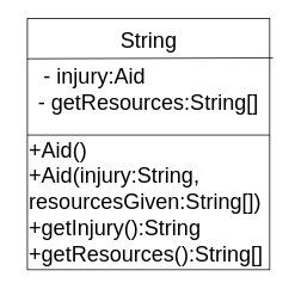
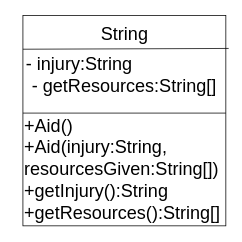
  <mxCell id="0" />
  <mxCell id="1" parent="0" />
  <mxCell id="2" value="" style="group" vertex="1" connectable="0" parent="1"><mxGeometry x="30" y="20" width="270" height="280" as="geometry" /></mxCell>
  <mxCell id="3" value="" style="rounded=0;whiteSpace=wrap;html=1;" vertex="1" parent="2"><mxGeometry width="270" height="280" as="geometry" /></mxCell>
  <mxCell id="4" value="&lt;font style=&quot;font-size: 24px;&quot;&gt;String&lt;/font&gt;" style="text;html=1;strokeColor=none;fillColor=none;align=center;verticalAlign=middle;whiteSpace=wrap;rounded=0;" vertex="1" parent="2"><mxGeometry x="83" width="105" height="50" as="geometry" /></mxCell>
  <mxCell id="5" value="" style="endArrow=none;html=1;fontSize=24;entryX=1.014;entryY=0.157;entryDx=0;entryDy=0;entryPerimeter=0;" edge="1" parent="2" target="3"><mxGeometry width="50" height="50" relative="1" as="geometry"><mxPoint y="45" as="sourcePoint" /><mxPoint x="290" y="150" as="targetPoint" /></mxGeometry></mxCell>
- <mxCell id="6" value="- injury:Aid" style="text;html=1;strokeColor=none;fillColor=none;align=center;verticalAlign=middle;whiteSpace=wrap;rounded=0;fontSize=24;" vertex="1" parent="2"><mxGeometry x="-10" y="50" width="170" height="30" as="geometry" /></mxCell>
+ <mxCell id="6" value="- injury:String" style="text;html=1;strokeColor=none;fillColor=none;align=center;verticalAlign=middle;whiteSpace=wrap;rounded=0;fontSize=24;" vertex="1" parent="2"><mxGeometry x="-10" y="50" width="170" height="30" as="geometry" /></mxCell>
  <mxCell id="7" value="- getResources:String[]" style="text;html=1;strokeColor=none;fillColor=none;align=center;verticalAlign=middle;whiteSpace=wrap;rounded=0;fontSize=24;" vertex="1" parent="2"><mxGeometry y="80" width="270" height="30" as="geometry" /></mxCell>
  <mxCell id="8" value="&lt;div style=&quot;&quot;&gt;&lt;span style=&quot;background-color: initial;&quot;&gt;+Aid()&lt;/span&gt;&lt;/div&gt;&lt;div style=&quot;&quot;&gt;&lt;span style=&quot;background-color: initial;&quot;&gt;+Aid(injury:String, resourcesGiven:String[])&lt;/span&gt;&lt;br&gt;&lt;/div&gt;&lt;div style=&quot;&quot;&gt;&lt;span style=&quot;background-color: initial;&quot;&gt;+getInjury():String&lt;/span&gt;&lt;/div&gt;&lt;div style=&quot;&quot;&gt;&lt;span style=&quot;background-color: initial;&quot;&gt;+getResources():String[]&lt;/span&gt;&lt;/div&gt;" style="text;html=1;strokeColor=none;fillColor=none;align=left;verticalAlign=middle;whiteSpace=wrap;rounded=0;fontSize=24;" vertex="1" parent="2"><mxGeometry y="130" width="270" height="150" as="geometry" /></mxCell>
  <mxCell id="9" value="" style="endArrow=none;html=1;fontSize=24;exitX=0;exitY=0;exitDx=0;exitDy=0;entryX=1;entryY=0;entryDx=0;entryDy=0;" edge="1" parent="2" source="8" target="8"><mxGeometry width="50" height="50" relative="1" as="geometry"><mxPoint x="240" y="150" as="sourcePoint" /><mxPoint x="290" y="100" as="targetPoint" /></mxGeometry></mxCell>
